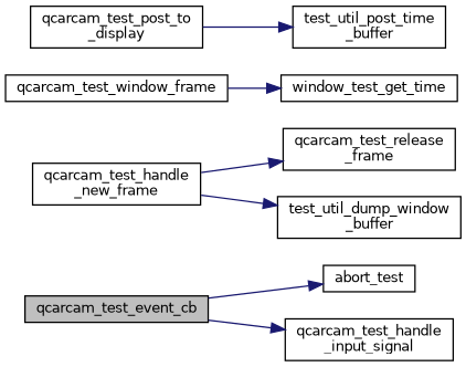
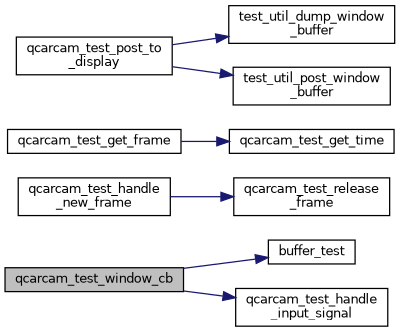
  digraph {
    rankdir=LR
    node [color=black fillcolor=white fontname=Helvetica fontsize=10 shape=record style=filled]
    edge [color=midnightblue fontname=Helvetica fontsize=10 labelfontname=Helvetica labelfontsize=10 style=solid]
-   n1 [fillcolor=grey75 fontcolor=black height=0.2 label=qcarcam_test_event_cb width=0.4]
-   n2 [height=0.2 label=abort_test width=0.4]
+   n1 [fillcolor=grey75 fontcolor=black height=0.2 label=qcarcam_test_window_cb width=0.4]
+   n2 [height=0.2 label=buffer_test width=0.4]
    n3 [height=0.2 label="qcarcam_test_handle\l_input_signal" width=0.4]
    n4 [height=0.2 label="qcarcam_test_handle\l_new_frame" width=0.4]
    n5 [height=0.2 label="qcarcam_test_release\l_frame" width=0.4]
-   n6 [height=0.2 label=qcarcam_test_window_frame width=0.4]
-   n7 [height=0.2 label=window_test_get_time width=0.4]
+   n6 [height=0.2 label=qcarcam_test_get_frame width=0.4]
+   n7 [height=0.2 label=qcarcam_test_get_time width=0.4]
    n8 [height=0.2 label="qcarcam_test_post_to\l_display" width=0.4]
    n9 [height=0.2 label="test_util_dump_window\l_buffer" width=0.4]
-   n10 [height=0.2 label="test_util_post_time\l_buffer" width=0.4]
+   n10 [height=0.2 label="test_util_post_window\l_buffer" width=0.4]
    n1 -> n2
    n1 -> n3
    n4 -> n5
    n6 -> n7
-   n4 -> n9
+   n8 -> n9
    n8 -> n10
  }
